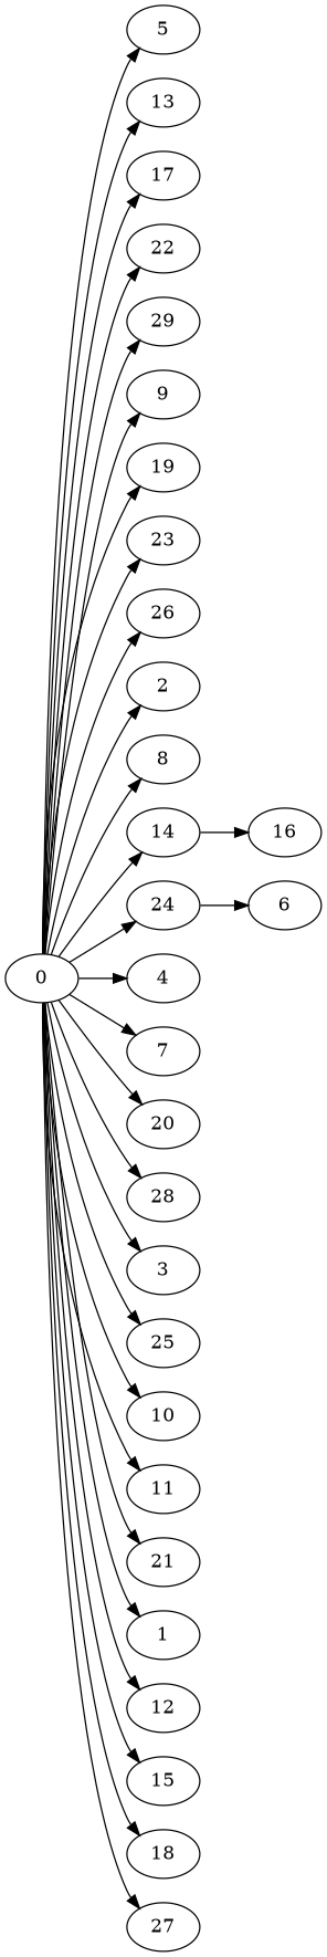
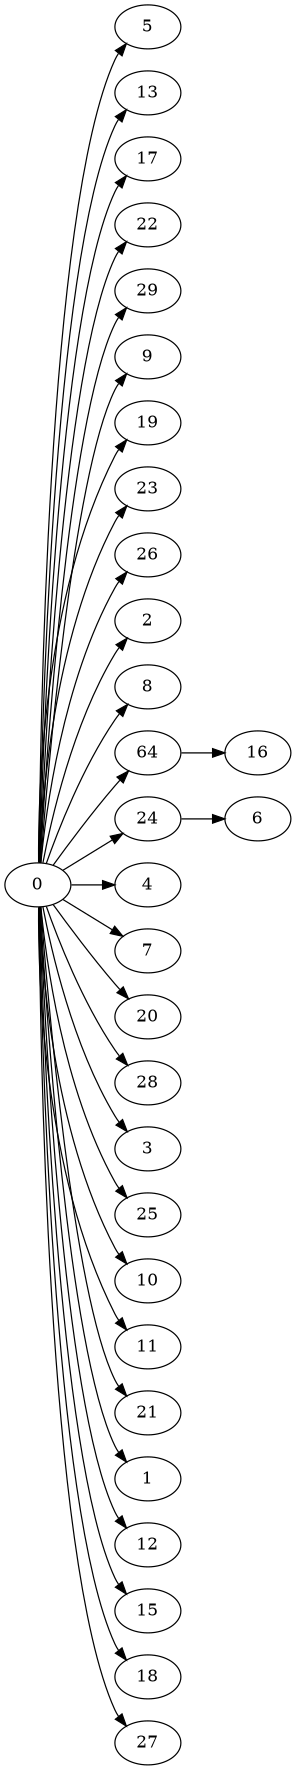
  digraph {
    "Duplicate states"=0
    GraphType=Fork
    "Max states in OPEN"=0
    Modes="120000ms; topo-ordered tasks, ; Pruning: task equivalence, fixed order ready list, ; F-value: ; Optimisation: best schedule length (SL) optimisation on equal, "
    NumberOfTasks=30
    "Pruned using list schedule length"=10372064
    "States removed from OPEN"=0
    TargetSystem="Homogeneous-2"
    "Time to schedule (ms)"=6211
    "Total idle time"=7
    "Total schedule length"=97
    "Total sequential time"=186
    "Total states created"=21178439
    rankdir=LR
    node ["Finish time"=70 Processor=0 "Start time"=70 Weight=9]
    edge [Weight=10]
    0 ["Finish time"=5 "Start time"=0 Weight=5]
    5 ["Finish time"=14 "Start time"=5]
    13 ["Finish time"=23 "Start time"=14]
    17 ["Finish time"=25 Processor=1 "Start time"=16]
    22 ["Finish time"=32 "Start time"=23]
    29 ["Finish time"=34 Processor=1 "Start time"=25]
    9 ["Finish time"=42 Processor=1 "Start time"=34 Weight=8]
    19 ["Finish time"=48 "Start time"=40 Weight=8]
    23 ["Finish time"=50 Processor=1 "Start time"=42 Weight=8]
    26 ["Finish time"=56 "Start time"=48 Weight=8]
    2 ["Finish time"=57 Processor=1 "Start time"=50 Weight=7]
    8 ["Finish time"=63 "Start time"=56 Weight=7]
-   14 ["Finish time"=64 Processor=1 "Start time"=57 Weight=7]
+   14 ["Finish time"=64 Processor=1 "Start time"=57 Weight=7 label=64]
    24 ["Start time"=63 Weight=7]
    4 [Processor=1 "Start time"=64 Weight=6]
    7 ["Finish time"=76 Weight=6]
    20 ["Finish time"=76 Processor=1 Weight=6]
    28 ["Finish time"=82 "Start time"=76 Weight=6]
    3 ["Finish time"=81 Processor=1 "Start time"=76 Weight=5]
    25 ["Finish time"=86 Processor=1 "Start time"=81 Weight=5]
    10 ["Finish time"=86 "Start time"=82 Weight=4]
    11 ["Finish time"=90 "Start time"=86 Weight=4]
    21 ["Finish time"=90 Processor=1 "Start time"=86 Weight=4]
    1 ["Finish time"=93 "Start time"=90 Weight=3]
    12 ["Finish time"=93 Processor=1 "Start time"=90 Weight=3]
    15 ["Finish time"=96 "Start time"=93 Weight=3]
    18 ["Finish time"=95 Processor=1 "Start time"=93 Weight=2]
    27 ["Finish time"=97 Processor=1 "Start time"=95 Weight=2]
    16 ["Finish time"=16 Processor=1 "Start time"=7]
    6 ["Finish time"=40 "Start time"=32 Weight=8]
    0 -> 5 [Weight=8]
    0 -> 13
    0 -> 17 [Weight=9]
    0 -> 22 [Weight=2]
    0 -> 29 [Weight=6]
    0 -> 9 [Weight=6]
    0 -> 19 [Weight=2]
    0 -> 23 [Weight=2]
    0 -> 26 [Weight=4]
    0 -> 2 [Weight=7]
    0 -> 8 [Weight=8]
    0 -> 14 [Weight=6]
    0 -> 24 [Weight=9]
    0 -> 4
    0 -> 7 [Weight=3]
    0 -> 20 [Weight=4]
    0 -> 28 [Weight=4]
    0 -> 3 [Weight=7]
    0 -> 25 [Weight=9]
    0 -> 10
    0 -> 11 [Weight=4]
    0 -> 21
    0 -> 1 [Weight=8]
    0 -> 12 [Weight=6]
    0 -> 15
    0 -> 18 [Weight=4]
    0 -> 27 [Weight=7]
    14 -> 16 [Weight=2]
    24 -> 6 [Weight=2]
  }
